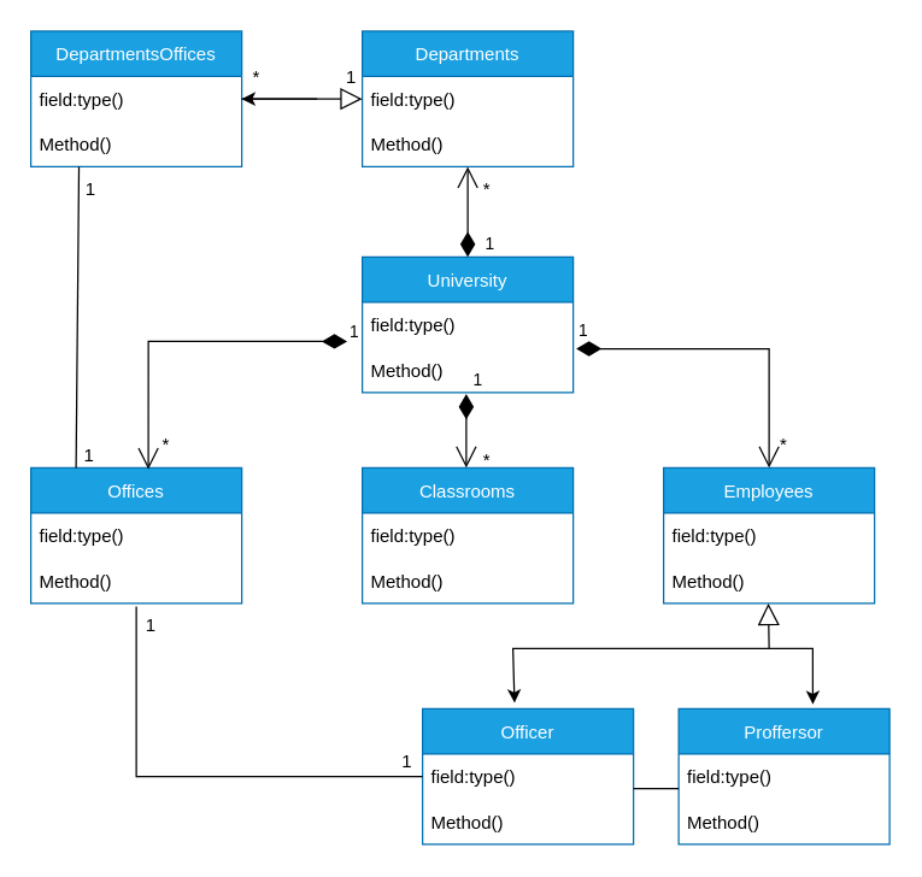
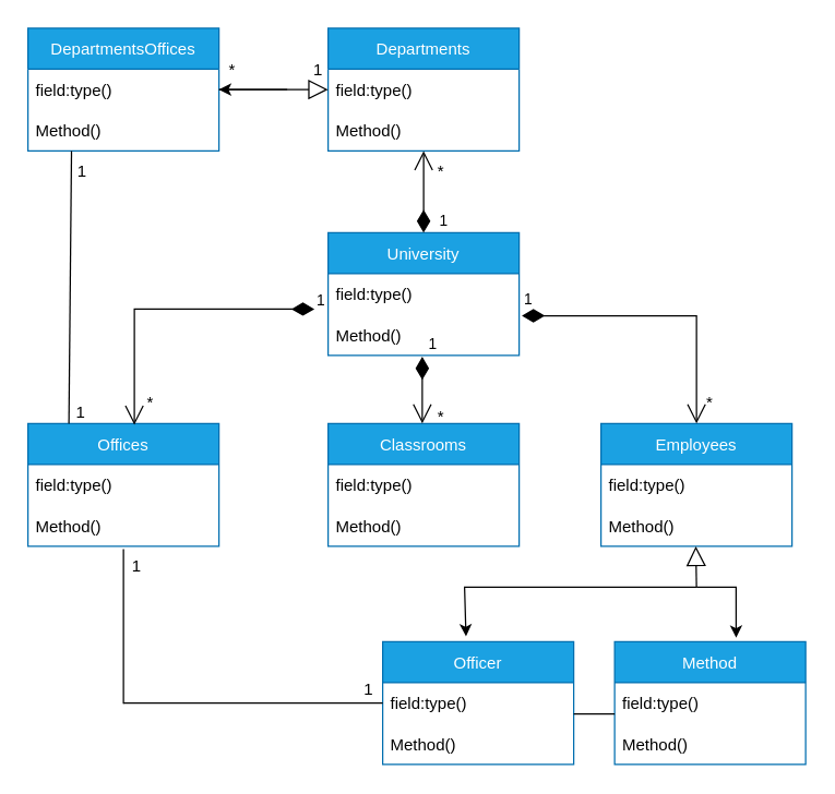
  <mxCell id="0" />
  <mxCell id="1" parent="0" />
  <mxCell id="2" value="University" style="swimlane;fontStyle=0;childLayout=stackLayout;horizontal=1;startSize=30;horizontalStack=0;resizeParent=1;resizeParentMax=0;resizeLast=0;collapsible=1;marginBottom=0;fillColor=#1ba1e2;strokeColor=#006EAF;fontColor=#ffffff;" vertex="1" parent="1"><mxGeometry x="240" y="170" width="140" height="90" as="geometry"><mxRectangle x="474" y="184" width="50" height="30" as="alternateBounds" /></mxGeometry></mxCell>
  <mxCell id="3" value="field:type()" style="text;strokeColor=none;fillColor=none;align=left;verticalAlign=middle;spacingLeft=4;spacingRight=4;overflow=hidden;points=[[0,0.5],[1,0.5]];portConstraint=eastwest;rotatable=0;" vertex="1" parent="2"><mxGeometry y="30" width="140" height="30" as="geometry" /></mxCell>
  <mxCell id="4" value="Method()" style="text;strokeColor=none;fillColor=none;align=left;verticalAlign=middle;spacingLeft=4;spacingRight=4;overflow=hidden;points=[[0,0.5],[1,0.5]];portConstraint=eastwest;rotatable=0;" vertex="1" parent="2"><mxGeometry y="60" width="140" height="30" as="geometry" /></mxCell>
  <mxCell id="5" value="Classrooms" style="swimlane;fontStyle=0;childLayout=stackLayout;horizontal=1;startSize=30;horizontalStack=0;resizeParent=1;resizeParentMax=0;resizeLast=0;collapsible=1;marginBottom=0;fillColor=#1ba1e2;fontColor=#ffffff;strokeColor=#006EAF;" vertex="1" parent="1"><mxGeometry x="240" y="310" width="140" height="90" as="geometry"><mxRectangle x="474" y="184" width="50" height="30" as="alternateBounds" /></mxGeometry></mxCell>
  <mxCell id="6" value="field:type()" style="text;strokeColor=none;fillColor=none;align=left;verticalAlign=middle;spacingLeft=4;spacingRight=4;overflow=hidden;points=[[0,0.5],[1,0.5]];portConstraint=eastwest;rotatable=0;" vertex="1" parent="5"><mxGeometry y="30" width="140" height="30" as="geometry" /></mxCell>
  <mxCell id="7" value="Method()" style="text;strokeColor=none;fillColor=none;align=left;verticalAlign=middle;spacingLeft=4;spacingRight=4;overflow=hidden;points=[[0,0.5],[1,0.5]];portConstraint=eastwest;rotatable=0;" vertex="1" parent="5"><mxGeometry y="60" width="140" height="30" as="geometry" /></mxCell>
  <mxCell id="8" value="Offices" style="swimlane;fontStyle=0;childLayout=stackLayout;horizontal=1;startSize=30;horizontalStack=0;resizeParent=1;resizeParentMax=0;resizeLast=0;collapsible=1;marginBottom=0;fillColor=#1ba1e2;fontColor=#ffffff;strokeColor=#006EAF;" vertex="1" parent="1"><mxGeometry x="20" y="310" width="140" height="90" as="geometry"><mxRectangle x="474" y="184" width="50" height="30" as="alternateBounds" /></mxGeometry></mxCell>
  <mxCell id="9" value="field:type()" style="text;strokeColor=none;fillColor=none;align=left;verticalAlign=middle;spacingLeft=4;spacingRight=4;overflow=hidden;points=[[0,0.5],[1,0.5]];portConstraint=eastwest;rotatable=0;" vertex="1" parent="8"><mxGeometry y="30" width="140" height="30" as="geometry" /></mxCell>
  <mxCell id="10" value="Method()" style="text;strokeColor=none;fillColor=none;align=left;verticalAlign=middle;spacingLeft=4;spacingRight=4;overflow=hidden;points=[[0,0.5],[1,0.5]];portConstraint=eastwest;rotatable=0;" vertex="1" parent="8"><mxGeometry y="60" width="140" height="30" as="geometry" /></mxCell>
  <mxCell id="11" value="Departments" style="swimlane;fontStyle=0;childLayout=stackLayout;horizontal=1;startSize=30;horizontalStack=0;resizeParent=1;resizeParentMax=0;resizeLast=0;collapsible=1;marginBottom=0;fillColor=#1ba1e2;fontColor=#ffffff;strokeColor=#006EAF;" vertex="1" parent="1"><mxGeometry x="240" y="20" width="140" height="90" as="geometry"><mxRectangle x="474" y="184" width="50" height="30" as="alternateBounds" /></mxGeometry></mxCell>
  <mxCell id="12" value="field:type()" style="text;strokeColor=none;fillColor=none;align=left;verticalAlign=middle;spacingLeft=4;spacingRight=4;overflow=hidden;points=[[0,0.5],[1,0.5]];portConstraint=eastwest;rotatable=0;" vertex="1" parent="11"><mxGeometry y="30" width="140" height="30" as="geometry" /></mxCell>
  <mxCell id="13" value="Method()" style="text;strokeColor=none;fillColor=none;align=left;verticalAlign=middle;spacingLeft=4;spacingRight=4;overflow=hidden;points=[[0,0.5],[1,0.5]];portConstraint=eastwest;rotatable=0;" vertex="1" parent="11"><mxGeometry y="60" width="140" height="30" as="geometry" /></mxCell>
  <mxCell id="14" value="Employees" style="swimlane;fontStyle=0;childLayout=stackLayout;horizontal=1;startSize=30;horizontalStack=0;resizeParent=1;resizeParentMax=0;resizeLast=0;collapsible=1;marginBottom=0;fillColor=#1ba1e2;fontColor=#ffffff;strokeColor=#006EAF;" vertex="1" parent="1"><mxGeometry x="440" y="310" width="140" height="90" as="geometry"><mxRectangle x="474" y="184" width="50" height="30" as="alternateBounds" /></mxGeometry></mxCell>
  <mxCell id="15" value="field:type()" style="text;strokeColor=none;fillColor=none;align=left;verticalAlign=middle;spacingLeft=4;spacingRight=4;overflow=hidden;points=[[0,0.5],[1,0.5]];portConstraint=eastwest;rotatable=0;" vertex="1" parent="14"><mxGeometry y="30" width="140" height="30" as="geometry" /></mxCell>
  <mxCell id="16" value="Method()" style="text;strokeColor=none;fillColor=none;align=left;verticalAlign=middle;spacingLeft=4;spacingRight=4;overflow=hidden;points=[[0,0.5],[1,0.5]];portConstraint=eastwest;rotatable=0;" vertex="1" parent="14"><mxGeometry y="60" width="140" height="30" as="geometry" /></mxCell>
  <mxCell id="17" value="Officer" style="swimlane;fontStyle=0;childLayout=stackLayout;horizontal=1;startSize=30;horizontalStack=0;resizeParent=1;resizeParentMax=0;resizeLast=0;collapsible=1;marginBottom=0;fillColor=#1ba1e2;fontColor=#ffffff;strokeColor=#006EAF;" vertex="1" parent="1"><mxGeometry x="280" y="470" width="140" height="90" as="geometry"><mxRectangle x="474" y="184" width="50" height="30" as="alternateBounds" /></mxGeometry></mxCell>
  <mxCell id="18" value="field:type()" style="text;strokeColor=none;fillColor=none;align=left;verticalAlign=middle;spacingLeft=4;spacingRight=4;overflow=hidden;points=[[0,0.5],[1,0.5]];portConstraint=eastwest;rotatable=0;" vertex="1" parent="17"><mxGeometry y="30" width="140" height="30" as="geometry" /></mxCell>
  <mxCell id="19" value="Method()" style="text;strokeColor=none;fillColor=none;align=left;verticalAlign=middle;spacingLeft=4;spacingRight=4;overflow=hidden;points=[[0,0.5],[1,0.5]];portConstraint=eastwest;rotatable=0;" vertex="1" parent="17"><mxGeometry y="60" width="140" height="30" as="geometry" /></mxCell>
- <mxCell id="20" value="Proffersor" style="swimlane;fontStyle=0;childLayout=stackLayout;horizontal=1;startSize=30;horizontalStack=0;resizeParent=1;resizeParentMax=0;resizeLast=0;collapsible=1;marginBottom=0;fillColor=#1ba1e2;fontColor=#ffffff;strokeColor=#006EAF;" vertex="1" parent="1"><mxGeometry x="450" y="470" width="140" height="90" as="geometry"><mxRectangle x="474" y="184" width="50" height="30" as="alternateBounds" /></mxGeometry></mxCell>
+ <mxCell id="20" value="Method" style="swimlane;fontStyle=0;childLayout=stackLayout;horizontal=1;startSize=30;horizontalStack=0;resizeParent=1;resizeParentMax=0;resizeLast=0;collapsible=1;marginBottom=0;fillColor=#1ba1e2;fontColor=#ffffff;strokeColor=#006EAF;" vertex="1" parent="1"><mxGeometry x="450" y="470" width="140" height="90" as="geometry"><mxRectangle x="474" y="184" width="50" height="30" as="alternateBounds" /></mxGeometry></mxCell>
  <mxCell id="21" value="field:type()" style="text;strokeColor=none;fillColor=none;align=left;verticalAlign=middle;spacingLeft=4;spacingRight=4;overflow=hidden;points=[[0,0.5],[1,0.5]];portConstraint=eastwest;rotatable=0;" vertex="1" parent="20"><mxGeometry y="30" width="140" height="30" as="geometry" /></mxCell>
  <mxCell id="22" value="Method()" style="text;strokeColor=none;fillColor=none;align=left;verticalAlign=middle;spacingLeft=4;spacingRight=4;overflow=hidden;points=[[0,0.5],[1,0.5]];portConstraint=eastwest;rotatable=0;" vertex="1" parent="20"><mxGeometry y="60" width="140" height="30" as="geometry" /></mxCell>
  <mxCell id="23" value="1" style="endArrow=open;html=1;endSize=12;startArrow=diamondThin;startSize=14;startFill=1;edgeStyle=orthogonalEdgeStyle;align=left;verticalAlign=bottom;rounded=0;exitX=0.493;exitY=1.033;exitDx=0;exitDy=0;exitPerimeter=0;" edge="1" parent="1" source="4"><mxGeometry x="-1" y="3" relative="1" as="geometry"><mxPoint x="120" y="390" as="sourcePoint" /><mxPoint x="309" y="310" as="targetPoint" /></mxGeometry></mxCell>
  <mxCell id="24" value="1" style="endArrow=open;html=1;endSize=12;startArrow=diamondThin;startSize=14;startFill=1;edgeStyle=orthogonalEdgeStyle;align=left;verticalAlign=bottom;rounded=0;entryX=0.557;entryY=0.011;entryDx=0;entryDy=0;entryPerimeter=0;" edge="1" parent="1" target="8"><mxGeometry x="-1" y="3" relative="1" as="geometry"><mxPoint x="230" y="226" as="sourcePoint" /><mxPoint x="200" y="240" as="targetPoint" /><Array as="points"><mxPoint x="98" y="226" /></Array></mxGeometry></mxCell>
  <mxCell id="25" value="1" style="endArrow=open;html=1;endSize=12;startArrow=diamondThin;startSize=14;startFill=1;edgeStyle=orthogonalEdgeStyle;align=left;verticalAlign=bottom;rounded=0;entryX=0.5;entryY=0;entryDx=0;entryDy=0;exitX=1.014;exitY=0.033;exitDx=0;exitDy=0;exitPerimeter=0;" edge="1" parent="1" source="4" target="14"><mxGeometry x="-1" y="3" relative="1" as="geometry"><mxPoint x="120" y="390" as="sourcePoint" /><mxPoint x="280" y="390" as="targetPoint" /><Array as="points"><mxPoint x="510" y="231" /></Array></mxGeometry></mxCell>
  <mxCell id="26" value="DepartmentsOffices" style="swimlane;fontStyle=0;childLayout=stackLayout;horizontal=1;startSize=30;horizontalStack=0;resizeParent=1;resizeParentMax=0;resizeLast=0;collapsible=1;marginBottom=0;fillColor=#1ba1e2;fontColor=#ffffff;strokeColor=#006EAF;" vertex="1" parent="1"><mxGeometry x="20" y="20" width="140" height="90" as="geometry"><mxRectangle x="474" y="184" width="50" height="30" as="alternateBounds" /></mxGeometry></mxCell>
  <mxCell id="27" value="field:type()" style="text;strokeColor=none;fillColor=none;align=left;verticalAlign=middle;spacingLeft=4;spacingRight=4;overflow=hidden;points=[[0,0.5],[1,0.5]];portConstraint=eastwest;rotatable=0;" vertex="1" parent="26"><mxGeometry y="30" width="140" height="30" as="geometry" /></mxCell>
  <mxCell id="28" value="Method()" style="text;strokeColor=none;fillColor=none;align=left;verticalAlign=middle;spacingLeft=4;spacingRight=4;overflow=hidden;points=[[0,0.5],[1,0.5]];portConstraint=eastwest;rotatable=0;" vertex="1" parent="26"><mxGeometry y="60" width="140" height="30" as="geometry" /></mxCell>
  <mxCell id="29" value="" style="endArrow=block;endFill=0;endSize=12;html=1;rounded=0;entryX=0;entryY=0.5;entryDx=0;entryDy=0;exitX=1;exitY=0.5;exitDx=0;exitDy=0;strokeWidth=1;jumpSize=11;" edge="1" parent="1" source="27" target="12"><mxGeometry width="160" relative="1" as="geometry"><mxPoint x="110" y="520" as="sourcePoint" /><mxPoint x="200" y="440" as="targetPoint" /><Array as="points" /></mxGeometry></mxCell>
  <mxCell id="30" value="" style="endArrow=classic;html=1;rounded=0;strokeWidth=1;jumpSize=11;entryX=1;entryY=0.5;entryDx=0;entryDy=0;" edge="1" parent="1" target="27"><mxGeometry width="50" height="50" relative="1" as="geometry"><mxPoint x="210" y="65" as="sourcePoint" /><mxPoint x="230" y="370" as="targetPoint" /></mxGeometry></mxCell>
  <mxCell id="31" value="" style="endArrow=block;endFill=0;endSize=12;html=1;rounded=0;entryX=0;entryY=0.5;entryDx=0;entryDy=0;strokeWidth=1;jumpSize=11;" edge="1" parent="1"><mxGeometry width="160" relative="1" as="geometry"><mxPoint x="510" y="430" as="sourcePoint" /><mxPoint x="509.5" y="400" as="targetPoint" /><Array as="points" /></mxGeometry></mxCell>
  <mxCell id="32" value="" style="endArrow=classic;html=1;rounded=0;strokeWidth=1;jumpSize=11;entryX=0.436;entryY=-0.044;entryDx=0;entryDy=0;entryPerimeter=0;" edge="1" parent="1" target="17"><mxGeometry width="50" height="50" relative="1" as="geometry"><mxPoint x="510" y="430" as="sourcePoint" /><mxPoint x="340" y="460" as="targetPoint" /><Array as="points"><mxPoint x="340" y="430" /></Array></mxGeometry></mxCell>
  <mxCell id="33" value="" style="endArrow=classic;html=1;rounded=0;strokeWidth=1;jumpSize=11;entryX=0.636;entryY=-0.033;entryDx=0;entryDy=0;entryPerimeter=0;" edge="1" parent="1" target="20"><mxGeometry width="50" height="50" relative="1" as="geometry"><mxPoint x="510" y="430" as="sourcePoint" /><mxPoint x="130" y="160" as="targetPoint" /><Array as="points"><mxPoint x="539" y="430" /></Array></mxGeometry></mxCell>
  <mxCell id="34" value="" style="line;strokeWidth=1;fillColor=none;align=left;verticalAlign=middle;spacingTop=-1;spacingLeft=3;spacingRight=3;rotatable=0;labelPosition=right;points=[];portConstraint=eastwest;" vertex="1" parent="1"><mxGeometry x="90" y="511" width="190" height="8" as="geometry" /></mxCell>
  <mxCell id="35" value="" style="endArrow=none;html=1;rounded=0;strokeWidth=1;jumpSize=11;entryX=0.5;entryY=1.067;entryDx=0;entryDy=0;entryPerimeter=0;exitX=0;exitY=0.573;exitDx=0;exitDy=0;exitPerimeter=0;" edge="1" parent="1" source="34" target="10"><mxGeometry width="50" height="50" relative="1" as="geometry"><mxPoint x="60" y="515" as="sourcePoint" /><mxPoint x="90" y="410" as="targetPoint" /></mxGeometry></mxCell>
  <mxCell id="36" value="" style="endArrow=none;html=1;rounded=0;strokeWidth=1;jumpSize=11;entryX=0.228;entryY=1.002;entryDx=0;entryDy=0;entryPerimeter=0;" edge="1" parent="1" target="28"><mxGeometry width="50" height="50" relative="1" as="geometry"><mxPoint x="50" y="310" as="sourcePoint" /><mxPoint x="50" y="240" as="targetPoint" /></mxGeometry></mxCell>
  <mxCell id="37" value="*" style="text;html=1;strokeColor=none;fillColor=none;align=center;verticalAlign=middle;whiteSpace=wrap;rounded=0;" vertex="1" parent="1"><mxGeometry x="293" y="290" width="60" height="30" as="geometry" /></mxCell>
  <mxCell id="38" value="*" style="text;html=1;strokeColor=none;fillColor=none;align=center;verticalAlign=middle;whiteSpace=wrap;rounded=0;" vertex="1" parent="1"><mxGeometry x="80" y="280" width="60" height="30" as="geometry" /></mxCell>
  <mxCell id="39" value="*" style="text;html=1;strokeColor=none;fillColor=none;align=center;verticalAlign=middle;whiteSpace=wrap;rounded=0;" vertex="1" parent="1"><mxGeometry x="490" y="280" width="60" height="30" as="geometry" /></mxCell>
  <mxCell id="40" value="1" style="text;html=1;strokeColor=none;fillColor=none;align=center;verticalAlign=middle;whiteSpace=wrap;rounded=0;" vertex="1" parent="1"><mxGeometry x="203" y="36" width="60" height="30" as="geometry" /></mxCell>
  <mxCell id="41" value="*" style="text;html=1;strokeColor=none;fillColor=none;align=center;verticalAlign=middle;whiteSpace=wrap;rounded=0;" vertex="1" parent="1"><mxGeometry x="140" y="36" width="60" height="30" as="geometry" /></mxCell>
  <mxCell id="42" value="1" style="text;html=1;strokeColor=none;fillColor=none;align=center;verticalAlign=middle;whiteSpace=wrap;rounded=0;" vertex="1" parent="1"><mxGeometry x="30" y="110" width="60" height="30" as="geometry" /></mxCell>
  <mxCell id="43" value="1" style="text;html=1;strokeColor=none;fillColor=none;align=center;verticalAlign=middle;whiteSpace=wrap;rounded=0;" vertex="1" parent="1"><mxGeometry x="29" y="287" width="60" height="30" as="geometry" /></mxCell>
  <mxCell id="44" value="1" style="text;html=1;strokeColor=none;fillColor=none;align=center;verticalAlign=middle;whiteSpace=wrap;rounded=0;" vertex="1" parent="1"><mxGeometry x="70" y="400" width="60" height="30" as="geometry" /></mxCell>
  <mxCell id="45" value="1" style="text;html=1;strokeColor=none;fillColor=none;align=center;verticalAlign=middle;whiteSpace=wrap;rounded=0;" vertex="1" parent="1"><mxGeometry x="240" y="490" width="60" height="30" as="geometry" /></mxCell>
  <mxCell id="46" value="" style="line;strokeWidth=1;fillColor=none;align=left;verticalAlign=middle;spacingTop=-1;spacingLeft=3;spacingRight=3;rotatable=0;labelPosition=right;points=[];portConstraint=eastwest;" vertex="1" parent="1"><mxGeometry x="420" y="519" width="30" height="8" as="geometry" /></mxCell>
  <mxCell id="47" value="1" style="endArrow=open;html=1;endSize=12;startArrow=diamondThin;startSize=14;startFill=1;edgeStyle=orthogonalEdgeStyle;align=left;verticalAlign=bottom;rounded=0;strokeWidth=1;jumpSize=11;" edge="1" parent="1"><mxGeometry x="-1" y="-10" relative="1" as="geometry"><mxPoint x="310" y="170" as="sourcePoint" /><mxPoint x="310" y="110" as="targetPoint" /><Array as="points"><mxPoint x="310" y="150" /><mxPoint x="310" y="150" /></Array><mxPoint as="offset" /></mxGeometry></mxCell>
  <mxCell id="48" value="*" style="text;html=1;strokeColor=none;fillColor=none;align=center;verticalAlign=middle;whiteSpace=wrap;rounded=0;" vertex="1" parent="1"><mxGeometry x="293" y="110" width="60" height="30" as="geometry" /></mxCell>
